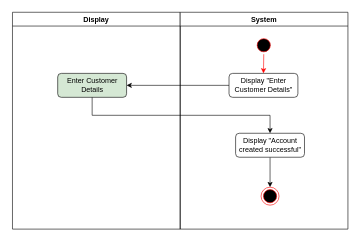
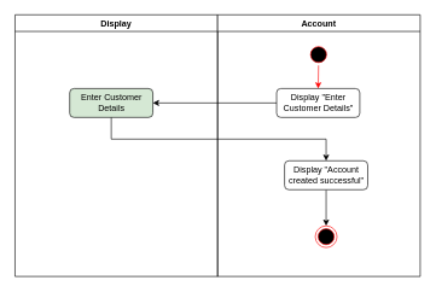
  <mxCell id="0" />
  <mxCell id="1" parent="0" />
  <mxCell id="2" value="Display" style="swimlane;whiteSpace=wrap" parent="1" vertex="1"><mxGeometry x="20" y="20" width="280" height="362" as="geometry" /></mxCell>
  <mxCell id="3" value="Enter Customer Details" style="rounded=1;whiteSpace=wrap;html=1;fillColor=#d5e8d4;" vertex="1" parent="2"><mxGeometry x="75.5" y="102" width="115" height="40" as="geometry" /></mxCell>
- <mxCell id="4" value="System" style="swimlane;whiteSpace=wrap" parent="1" vertex="1"><mxGeometry x="300" y="20" width="280" height="362" as="geometry" /></mxCell>
+ <mxCell id="4" value="Account" style="swimlane;whiteSpace=wrap" parent="1" vertex="1"><mxGeometry x="300" y="20" width="280" height="362" as="geometry" /></mxCell>
  <mxCell id="5" style="edgeStyle=orthogonalEdgeStyle;rounded=0;orthogonalLoop=1;jettySize=auto;html=1;exitX=0.5;exitY=1;exitDx=0;exitDy=0;entryX=0.5;entryY=0;entryDx=0;entryDy=0;strokeColor=#FF0000;" edge="1" parent="4" source="6" target="7"><mxGeometry relative="1" as="geometry" /></mxCell>
  <mxCell id="6" value="" style="ellipse;shape=startState;fillColor=#000000;strokeColor=#ff0000;" parent="4" vertex="1"><mxGeometry x="124.5" y="40" width="30" height="30" as="geometry" /></mxCell>
  <mxCell id="7" value="Display &quot;Enter Customer Details&quot;" style="rounded=1;whiteSpace=wrap;html=1;" vertex="1" parent="4"><mxGeometry x="81.5" y="102" width="115" height="40" as="geometry" /></mxCell>
  <mxCell id="8" style="edgeStyle=orthogonalEdgeStyle;rounded=0;orthogonalLoop=1;jettySize=auto;html=1;exitX=0.5;exitY=1;exitDx=0;exitDy=0;" edge="1" parent="4" source="9" target="10"><mxGeometry relative="1" as="geometry" /></mxCell>
  <mxCell id="9" value="Display &quot;Account created successful&quot;" style="rounded=1;whiteSpace=wrap;html=1;" vertex="1" parent="4"><mxGeometry x="92.5" y="202" width="115" height="40" as="geometry" /></mxCell>
  <mxCell id="10" value="" style="ellipse;html=1;shape=endState;fillColor=#000000;strokeColor=#ff0000;" vertex="1" parent="4"><mxGeometry x="135" y="292" width="30" height="30" as="geometry" /></mxCell>
  <mxCell id="11" style="edgeStyle=orthogonalEdgeStyle;rounded=0;orthogonalLoop=1;jettySize=auto;html=1;exitX=0;exitY=0.5;exitDx=0;exitDy=0;entryX=1;entryY=0.5;entryDx=0;entryDy=0;" edge="1" parent="1" source="7" target="3"><mxGeometry relative="1" as="geometry" /></mxCell>
  <mxCell id="12" style="edgeStyle=orthogonalEdgeStyle;rounded=0;orthogonalLoop=1;jettySize=auto;html=1;exitX=0.5;exitY=1;exitDx=0;exitDy=0;" edge="1" parent="1" source="3" target="9"><mxGeometry relative="1" as="geometry" /></mxCell>
